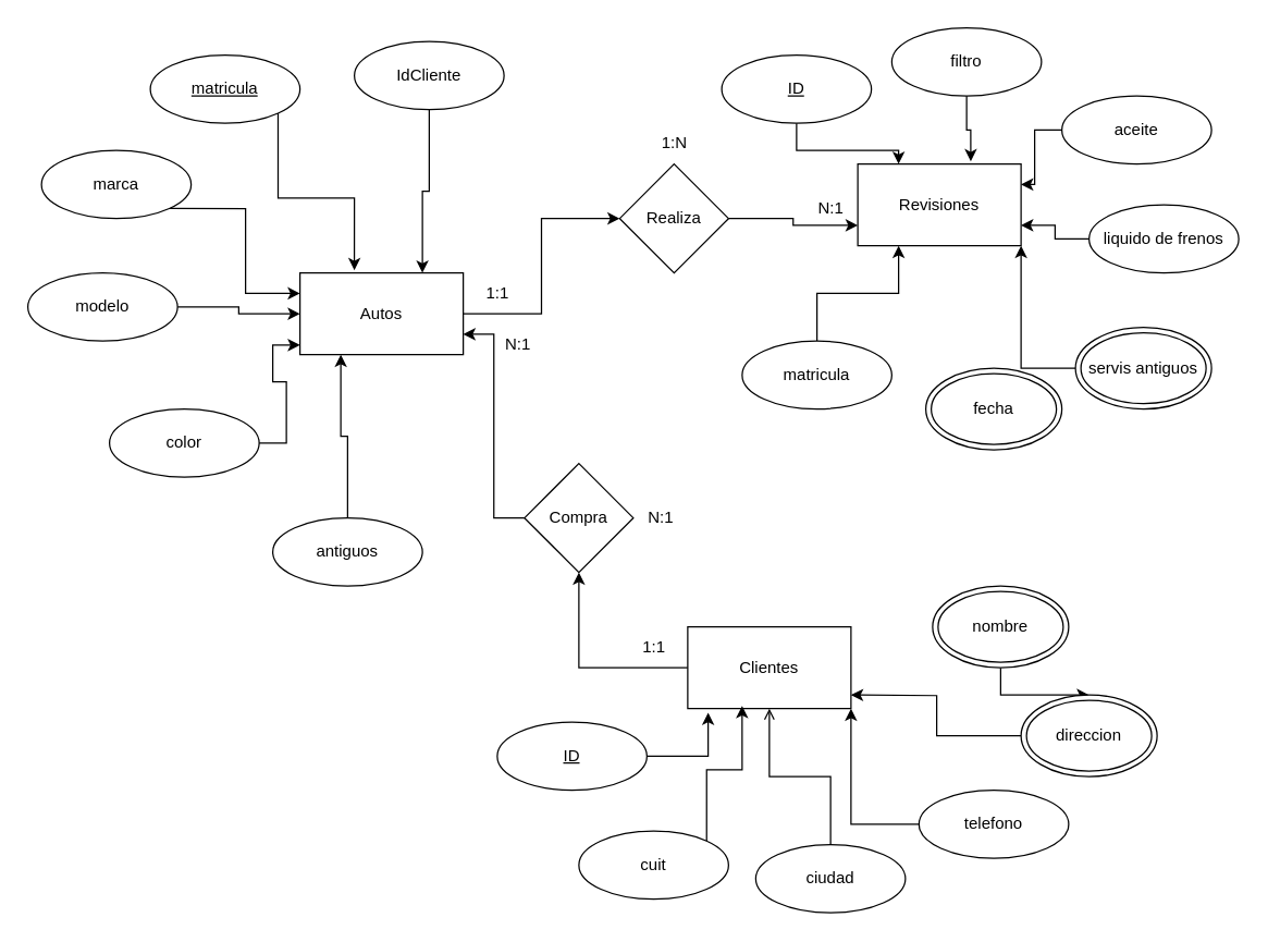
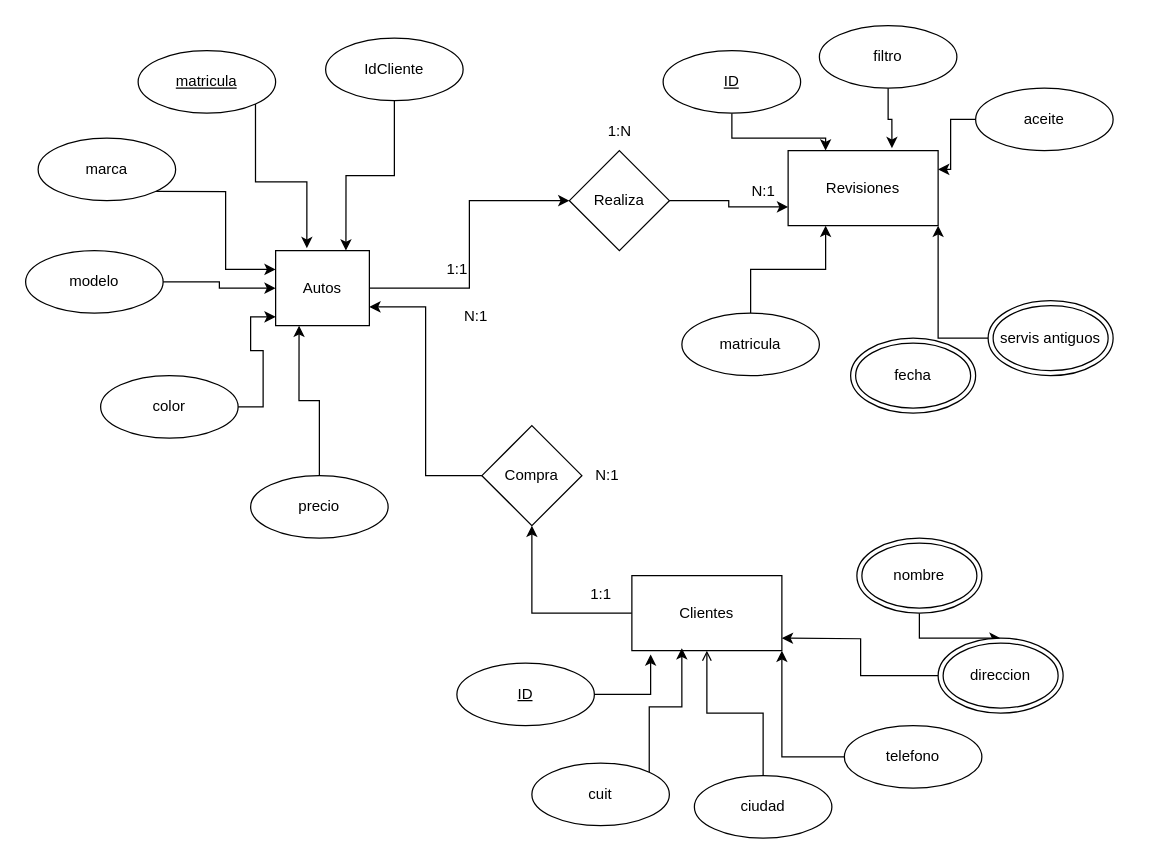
  <mxCell id="0" />
  <mxCell id="1" parent="0" />
  <mxCell id="2" style="edgeStyle=orthogonalEdgeStyle;rounded=0;orthogonalLoop=1;jettySize=auto;html=1;" edge="1" parent="1" source="3" target="46"><mxGeometry relative="1" as="geometry" /></mxCell>
- <mxCell id="3" value="Autos" style="rounded=0;whiteSpace=wrap;html=1;" vertex="1" parent="1"><mxGeometry x="220" y="200" width="120" height="60" as="geometry" /></mxCell>
+ <mxCell id="3" value="Autos" style="rounded=0;whiteSpace=wrap;html=1;" vertex="1" parent="1"><mxGeometry x="220" y="200" width="75" height="60" as="geometry" /></mxCell>
  <mxCell id="4" style="edgeStyle=orthogonalEdgeStyle;rounded=0;orthogonalLoop=1;jettySize=auto;html=1;entryX=0.5;entryY=1;entryDx=0;entryDy=0;" edge="1" parent="1" source="5" target="41"><mxGeometry relative="1" as="geometry" /></mxCell>
  <mxCell id="5" value="Clientes" style="rounded=0;whiteSpace=wrap;html=1;" vertex="1" parent="1"><mxGeometry x="505" y="460" width="120" height="60" as="geometry" /></mxCell>
  <mxCell id="6" value="Revisiones" style="rounded=0;whiteSpace=wrap;html=1;" vertex="1" parent="1"><mxGeometry x="630" y="120" width="120" height="60" as="geometry" /></mxCell>
  <mxCell id="7" value="&lt;u&gt;ID&lt;/u&gt;" style="ellipse;whiteSpace=wrap;html=1;" vertex="1" parent="1"><mxGeometry x="365" y="530" width="110" height="50" as="geometry" /></mxCell>
  <mxCell id="8" value="&lt;u&gt;matricula&lt;/u&gt;" style="ellipse;whiteSpace=wrap;html=1;" vertex="1" parent="1"><mxGeometry x="110" y="40" width="110" height="50" as="geometry" /></mxCell>
  <mxCell id="9" style="edgeStyle=orthogonalEdgeStyle;rounded=0;orthogonalLoop=1;jettySize=auto;html=1;exitX=1;exitY=1;exitDx=0;exitDy=0;entryX=0;entryY=0.25;entryDx=0;entryDy=0;" edge="1" parent="1" source="10" target="3"><mxGeometry relative="1" as="geometry" /></mxCell>
  <mxCell id="10" value="marca" style="ellipse;whiteSpace=wrap;html=1;" vertex="1" parent="1"><mxGeometry x="30" y="110" width="110" height="50" as="geometry" /></mxCell>
  <mxCell id="11" style="edgeStyle=orthogonalEdgeStyle;rounded=0;orthogonalLoop=1;jettySize=auto;html=1;entryX=0;entryY=0.5;entryDx=0;entryDy=0;" edge="1" parent="1" source="12" target="3"><mxGeometry relative="1" as="geometry" /></mxCell>
  <mxCell id="12" value="modelo" style="ellipse;whiteSpace=wrap;html=1;" vertex="1" parent="1"><mxGeometry x="20" y="200" width="110" height="50" as="geometry" /></mxCell>
  <mxCell id="13" value="color" style="ellipse;whiteSpace=wrap;html=1;" vertex="1" parent="1"><mxGeometry x="80" y="300" width="110" height="50" as="geometry" /></mxCell>
  <mxCell id="14" style="edgeStyle=orthogonalEdgeStyle;rounded=0;orthogonalLoop=1;jettySize=auto;html=1;entryX=0.25;entryY=1;entryDx=0;entryDy=0;" edge="1" parent="1" source="15" target="3"><mxGeometry relative="1" as="geometry" /></mxCell>
- <mxCell id="15" value="antiguos" style="ellipse;whiteSpace=wrap;html=1;" vertex="1" parent="1"><mxGeometry x="200" y="380" width="110" height="50" as="geometry" /></mxCell>
+ <mxCell id="15" value="precio" style="ellipse;whiteSpace=wrap;html=1;" vertex="1" parent="1"><mxGeometry x="200" y="380" width="110" height="50" as="geometry" /></mxCell>
  <mxCell id="16" style="edgeStyle=orthogonalEdgeStyle;rounded=0;orthogonalLoop=1;jettySize=auto;html=1;exitX=1;exitY=1;exitDx=0;exitDy=0;entryX=0.333;entryY=-0.033;entryDx=0;entryDy=0;entryPerimeter=0;" edge="1" parent="1" source="8" target="3"><mxGeometry relative="1" as="geometry" /></mxCell>
  <mxCell id="17" style="edgeStyle=orthogonalEdgeStyle;rounded=0;orthogonalLoop=1;jettySize=auto;html=1;entryX=0;entryY=0.883;entryDx=0;entryDy=0;entryPerimeter=0;" edge="1" parent="1" source="13" target="3"><mxGeometry relative="1" as="geometry" /></mxCell>
  <mxCell id="18" value="cuit" style="ellipse;whiteSpace=wrap;html=1;" vertex="1" parent="1"><mxGeometry x="425" y="610" width="110" height="50" as="geometry" /></mxCell>
  <mxCell id="19" style="edgeStyle=orthogonalEdgeStyle;rounded=0;orthogonalLoop=1;jettySize=auto;html=1;entryX=0.5;entryY=1;entryDx=0;entryDy=0;endArrow=open;" edge="1" parent="1" source="20" target="5"><mxGeometry relative="1" as="geometry" /></mxCell>
  <mxCell id="20" value="ciudad" style="ellipse;whiteSpace=wrap;html=1;" vertex="1" parent="1"><mxGeometry x="555" y="620" width="110" height="50" as="geometry" /></mxCell>
  <mxCell id="21" style="edgeStyle=orthogonalEdgeStyle;rounded=0;orthogonalLoop=1;jettySize=auto;html=1;" edge="1" parent="1" source="22" target="24"><mxGeometry relative="1" as="geometry" /></mxCell>
  <mxCell id="22" value="nombre" style="ellipse;shape=doubleEllipse;whiteSpace=wrap;html=1;" vertex="1" parent="1"><mxGeometry x="685" y="430" width="100" height="60" as="geometry" /></mxCell>
  <mxCell id="23" style="edgeStyle=orthogonalEdgeStyle;rounded=0;orthogonalLoop=1;jettySize=auto;html=1;" edge="1" parent="1" source="24"><mxGeometry relative="1" as="geometry"><mxPoint x="625" y="510" as="targetPoint" /></mxGeometry></mxCell>
  <mxCell id="24" value="direccion" style="ellipse;shape=doubleEllipse;whiteSpace=wrap;html=1;" vertex="1" parent="1"><mxGeometry x="750" y="510" width="100" height="60" as="geometry" /></mxCell>
  <mxCell id="25" style="edgeStyle=orthogonalEdgeStyle;rounded=0;orthogonalLoop=1;jettySize=auto;html=1;entryX=1;entryY=1;entryDx=0;entryDy=0;" edge="1" parent="1" source="26" target="5"><mxGeometry relative="1" as="geometry" /></mxCell>
  <mxCell id="26" value="telefono" style="ellipse;whiteSpace=wrap;html=1;" vertex="1" parent="1"><mxGeometry x="675" y="580" width="110" height="50" as="geometry" /></mxCell>
  <mxCell id="27" style="edgeStyle=orthogonalEdgeStyle;rounded=0;orthogonalLoop=1;jettySize=auto;html=1;entryX=0.125;entryY=1.05;entryDx=0;entryDy=0;entryPerimeter=0;" edge="1" parent="1" source="7" target="5"><mxGeometry relative="1" as="geometry" /></mxCell>
  <mxCell id="28" style="edgeStyle=orthogonalEdgeStyle;rounded=0;orthogonalLoop=1;jettySize=auto;html=1;exitX=1;exitY=0;exitDx=0;exitDy=0;entryX=0.333;entryY=0.967;entryDx=0;entryDy=0;entryPerimeter=0;" edge="1" parent="1" source="18" target="5"><mxGeometry relative="1" as="geometry" /></mxCell>
  <mxCell id="29" style="edgeStyle=orthogonalEdgeStyle;rounded=0;orthogonalLoop=1;jettySize=auto;html=1;entryX=0.25;entryY=0;entryDx=0;entryDy=0;" edge="1" parent="1" source="30" target="6"><mxGeometry relative="1" as="geometry" /></mxCell>
  <mxCell id="30" value="&lt;u&gt;ID&lt;/u&gt;" style="ellipse;whiteSpace=wrap;html=1;" vertex="1" parent="1"><mxGeometry x="530" y="40" width="110" height="50" as="geometry" /></mxCell>
  <mxCell id="31" value="filtro" style="ellipse;whiteSpace=wrap;html=1;" vertex="1" parent="1"><mxGeometry x="655" y="20" width="110" height="50" as="geometry" /></mxCell>
  <mxCell id="32" style="edgeStyle=orthogonalEdgeStyle;rounded=0;orthogonalLoop=1;jettySize=auto;html=1;entryX=1;entryY=0.25;entryDx=0;entryDy=0;" edge="1" parent="1" source="33" target="6"><mxGeometry relative="1" as="geometry" /></mxCell>
  <mxCell id="33" value="aceite" style="ellipse;whiteSpace=wrap;html=1;" vertex="1" parent="1"><mxGeometry x="780" y="70" width="110" height="50" as="geometry" /></mxCell>
- <mxCell id="34" style="edgeStyle=orthogonalEdgeStyle;rounded=0;orthogonalLoop=1;jettySize=auto;html=1;entryX=1;entryY=0.75;entryDx=0;entryDy=0;" edge="1" parent="1" source="35" target="6"><mxGeometry relative="1" as="geometry" /></mxCell>
- <mxCell id="35" value="liquido de frenos" style="ellipse;whiteSpace=wrap;html=1;" vertex="1" parent="1"><mxGeometry x="800" y="150" width="110" height="50" as="geometry" /></mxCell>
  <mxCell id="36" value="fecha" style="ellipse;shape=doubleEllipse;whiteSpace=wrap;html=1;" vertex="1" parent="1"><mxGeometry x="680" y="270" width="100" height="60" as="geometry" /></mxCell>
  <mxCell id="37" style="edgeStyle=orthogonalEdgeStyle;rounded=0;orthogonalLoop=1;jettySize=auto;html=1;entryX=1;entryY=1;entryDx=0;entryDy=0;" edge="1" parent="1" source="38" target="6"><mxGeometry relative="1" as="geometry" /></mxCell>
  <mxCell id="38" value="servis antiguos" style="ellipse;shape=doubleEllipse;whiteSpace=wrap;html=1;" vertex="1" parent="1"><mxGeometry x="790" y="240" width="100" height="60" as="geometry" /></mxCell>
  <mxCell id="39" style="edgeStyle=orthogonalEdgeStyle;rounded=0;orthogonalLoop=1;jettySize=auto;html=1;entryX=0.692;entryY=-0.033;entryDx=0;entryDy=0;entryPerimeter=0;" edge="1" parent="1" source="31" target="6"><mxGeometry relative="1" as="geometry" /></mxCell>
  <mxCell id="40" style="edgeStyle=orthogonalEdgeStyle;rounded=0;orthogonalLoop=1;jettySize=auto;html=1;entryX=1;entryY=0.75;entryDx=0;entryDy=0;" edge="1" parent="1" source="41" target="3"><mxGeometry relative="1" as="geometry" /></mxCell>
  <mxCell id="41" value="Compra" style="rhombus;whiteSpace=wrap;html=1;" vertex="1" parent="1"><mxGeometry x="385" y="340" width="80" height="80" as="geometry" /></mxCell>
  <mxCell id="42" value="1:1" style="text;html=1;align=center;verticalAlign=middle;resizable=0;points=[];autosize=1;strokeColor=none;fillColor=none;" vertex="1" parent="1"><mxGeometry x="460" y="460" width="40" height="30" as="geometry" /></mxCell>
  <mxCell id="43" value="N:1" style="text;html=1;align=center;verticalAlign=middle;resizable=0;points=[];autosize=1;strokeColor=none;fillColor=none;" vertex="1" parent="1"><mxGeometry x="360" y="238" width="40" height="30" as="geometry" /></mxCell>
  <mxCell id="44" value="N:1" style="text;html=1;align=center;verticalAlign=middle;resizable=0;points=[];autosize=1;strokeColor=none;fillColor=none;" vertex="1" parent="1"><mxGeometry x="465" y="365" width="40" height="30" as="geometry" /></mxCell>
  <mxCell id="45" style="edgeStyle=orthogonalEdgeStyle;rounded=0;orthogonalLoop=1;jettySize=auto;html=1;entryX=0;entryY=0.75;entryDx=0;entryDy=0;" edge="1" parent="1" source="46" target="6"><mxGeometry relative="1" as="geometry" /></mxCell>
  <mxCell id="46" value="Realiza" style="rhombus;whiteSpace=wrap;html=1;" vertex="1" parent="1"><mxGeometry x="455" y="120" width="80" height="80" as="geometry" /></mxCell>
  <mxCell id="47" value="1:1" style="text;html=1;align=center;verticalAlign=middle;resizable=0;points=[];autosize=1;strokeColor=none;fillColor=none;" vertex="1" parent="1"><mxGeometry x="345" y="200" width="40" height="30" as="geometry" /></mxCell>
  <mxCell id="48" value="N:1" style="text;html=1;align=center;verticalAlign=middle;resizable=0;points=[];autosize=1;strokeColor=none;fillColor=none;" vertex="1" parent="1"><mxGeometry x="590" y="138" width="40" height="30" as="geometry" /></mxCell>
  <mxCell id="49" value="1:N" style="text;html=1;align=center;verticalAlign=middle;resizable=0;points=[];autosize=1;strokeColor=none;fillColor=none;" vertex="1" parent="1"><mxGeometry x="475" y="90" width="40" height="30" as="geometry" /></mxCell>
  <mxCell id="50" style="edgeStyle=orthogonalEdgeStyle;rounded=0;orthogonalLoop=1;jettySize=auto;html=1;entryX=0.25;entryY=1;entryDx=0;entryDy=0;" edge="1" parent="1" source="51" target="6"><mxGeometry relative="1" as="geometry" /></mxCell>
  <mxCell id="51" value="matricula" style="ellipse;whiteSpace=wrap;html=1;" vertex="1" parent="1"><mxGeometry x="545" y="250" width="110" height="50" as="geometry" /></mxCell>
  <mxCell id="52" style="edgeStyle=orthogonalEdgeStyle;rounded=0;orthogonalLoop=1;jettySize=auto;html=1;entryX=0.75;entryY=0;entryDx=0;entryDy=0;" edge="1" parent="1" source="53" target="3"><mxGeometry relative="1" as="geometry" /></mxCell>
  <mxCell id="53" value="IdCliente" style="ellipse;whiteSpace=wrap;html=1;" vertex="1" parent="1"><mxGeometry x="260" y="30" width="110" height="50" as="geometry" /></mxCell>
